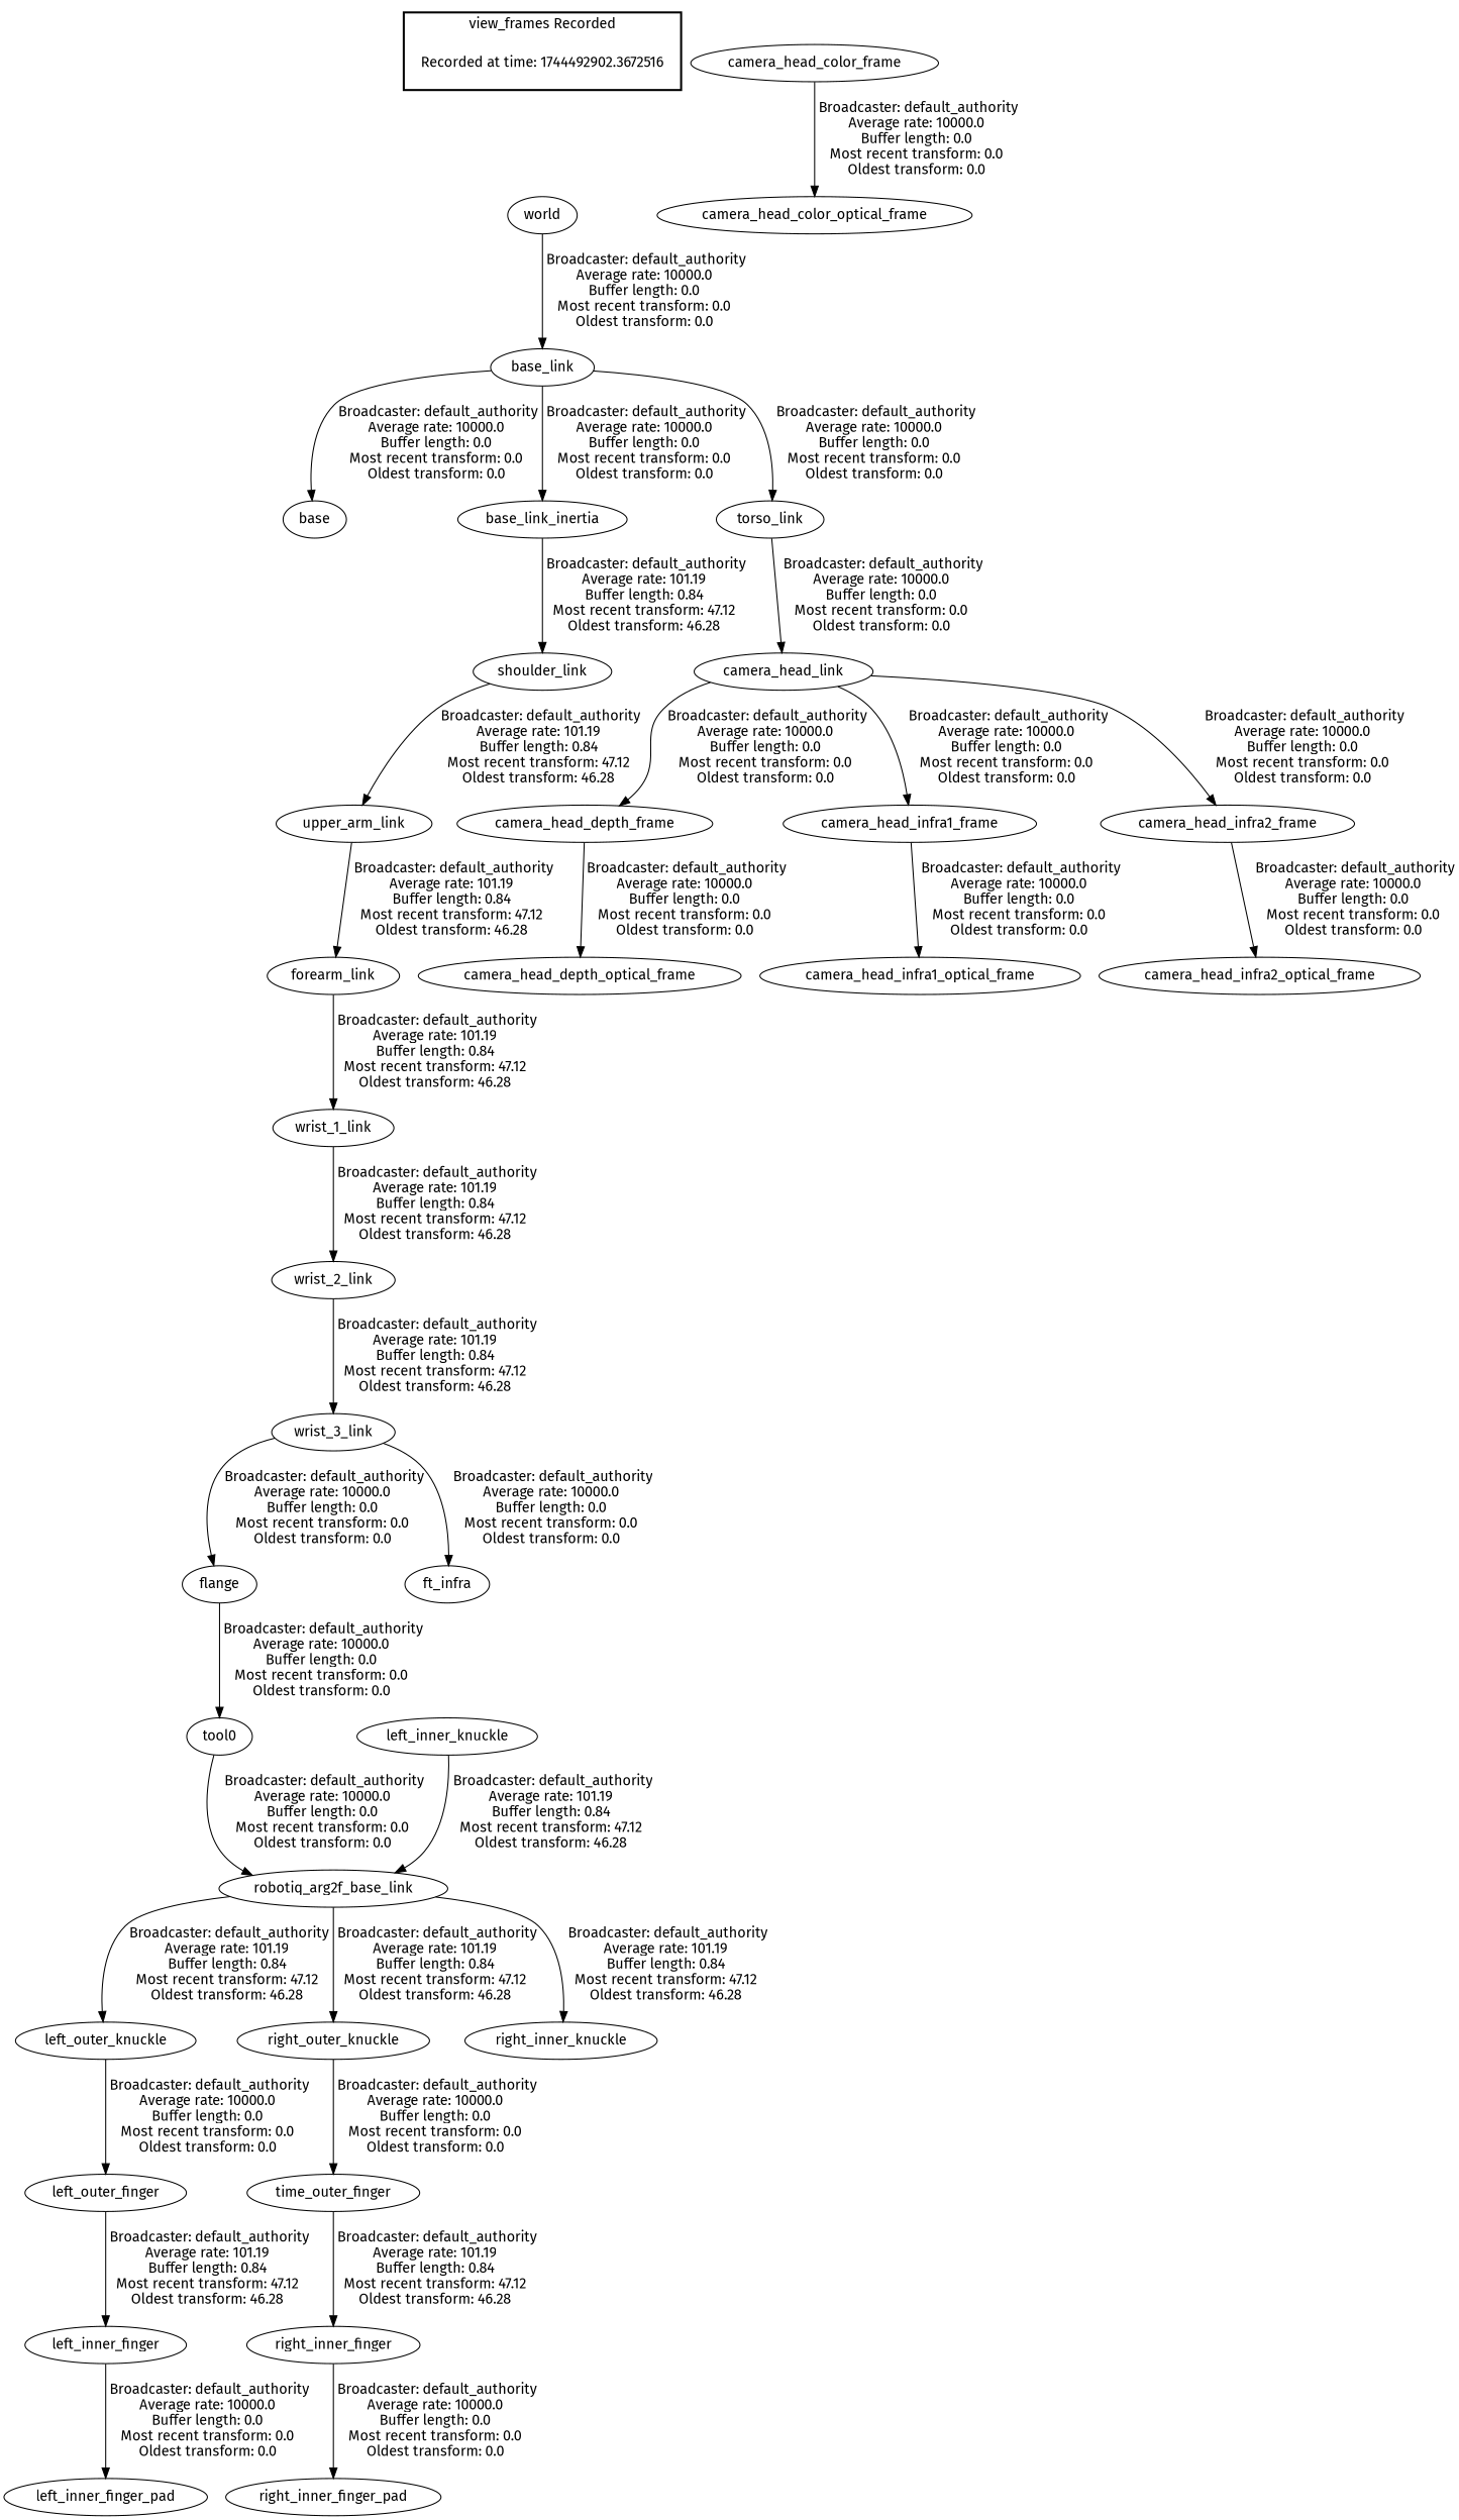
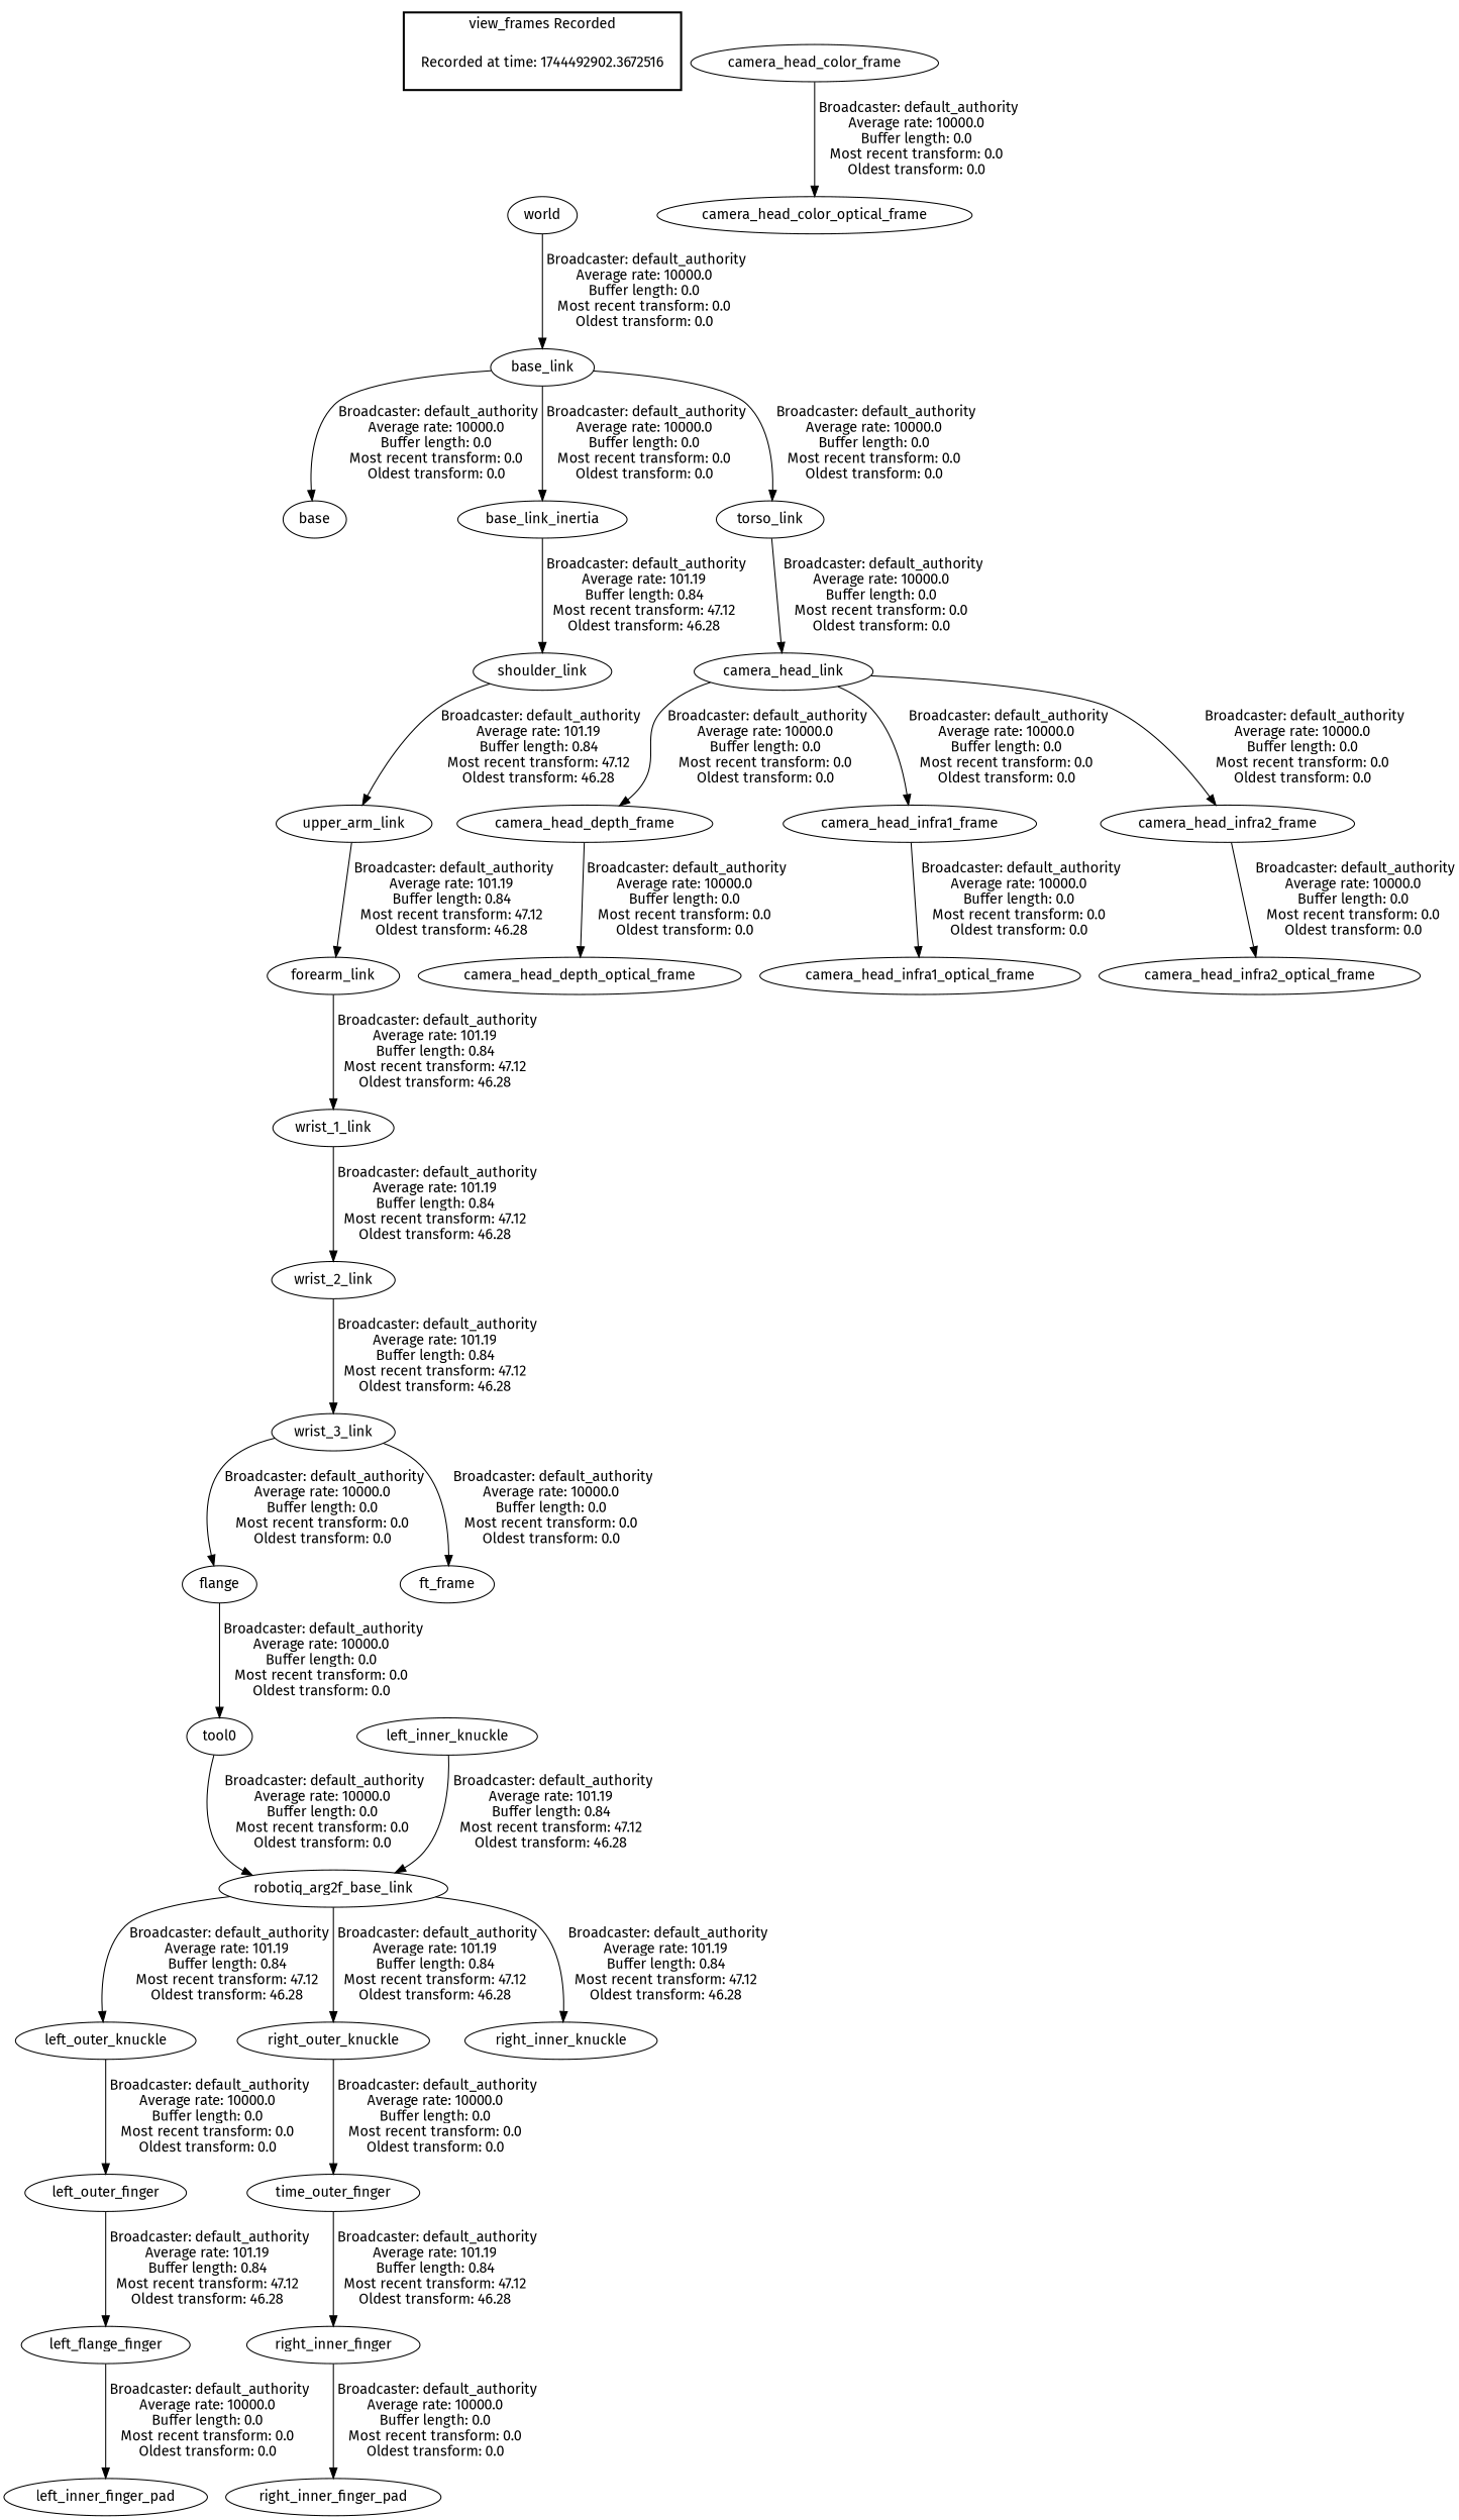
  digraph {
    fontname="Fira Sans"
    node [fontname="Fira Sans"]
    edge [fontname="Fira Sans"]
    "Recorded at time: 1744492902.3672516" [shape=plaintext]
    world
    base_link
    base
    base_link_inertia
    torso_link
    shoulder_link
    camera_head_link
    upper_arm_link
    camera_head_depth_frame
    camera_head_infra1_frame
    camera_head_infra2_frame
    camera_head_color_frame
    camera_head_color_optical_frame
    camera_head_depth_optical_frame
    camera_head_infra1_optical_frame
    camera_head_infra2_optical_frame
    flange
    tool0
    robotiq_arg2f_base_link
    left_outer_knuckle
    right_outer_knuckle
    right_inner_knuckle
    wrist_3_link
-   ft_frame [label=ft_infra]
+   ft_frame
    left_outer_finger
    n27 [label=time_outer_finger]
    left_inner_knuckle
-   left_inner_finger
+   left_inner_finger [label=left_flange_finger]
    left_inner_finger_pad
    right_inner_finger
    right_inner_finger_pad
    wrist_2_link
    forearm_link
    wrist_1_link
    subgraph cluster_1 {
      color=black
      label="view_frames Recorded"
      style=bold
      "Recorded at time: 1744492902.3672516"
    }
    "Recorded at time: 1744492902.3672516" -> world [style=invis]
    world -> base_link [label=" Broadcaster: default_authority\nAverage rate: 10000.0\nBuffer length: 0.0\nMost recent transform: 0.0\nOldest transform: 0.0\n"]
    base_link -> base [label=" Broadcaster: default_authority\nAverage rate: 10000.0\nBuffer length: 0.0\nMost recent transform: 0.0\nOldest transform: 0.0\n"]
    base_link -> base_link_inertia [label=" Broadcaster: default_authority\nAverage rate: 10000.0\nBuffer length: 0.0\nMost recent transform: 0.0\nOldest transform: 0.0\n"]
    base_link -> torso_link [label=" Broadcaster: default_authority\nAverage rate: 10000.0\nBuffer length: 0.0\nMost recent transform: 0.0\nOldest transform: 0.0\n"]
    base_link_inertia -> shoulder_link [label=" Broadcaster: default_authority\nAverage rate: 101.19\nBuffer length: 0.84\nMost recent transform: 47.12\nOldest transform: 46.28\n"]
    torso_link -> camera_head_link [label=" Broadcaster: default_authority\nAverage rate: 10000.0\nBuffer length: 0.0\nMost recent transform: 0.0\nOldest transform: 0.0\n"]
    shoulder_link -> upper_arm_link [label=" Broadcaster: default_authority\nAverage rate: 101.19\nBuffer length: 0.84\nMost recent transform: 47.12\nOldest transform: 46.28\n"]
    camera_head_link -> camera_head_depth_frame [label=" Broadcaster: default_authority\nAverage rate: 10000.0\nBuffer length: 0.0\nMost recent transform: 0.0\nOldest transform: 0.0\n"]
    camera_head_link -> camera_head_infra1_frame [label=" Broadcaster: default_authority\nAverage rate: 10000.0\nBuffer length: 0.0\nMost recent transform: 0.0\nOldest transform: 0.0\n"]
    camera_head_link -> camera_head_infra2_frame [label=" Broadcaster: default_authority\nAverage rate: 10000.0\nBuffer length: 0.0\nMost recent transform: 0.0\nOldest transform: 0.0\n"]
    upper_arm_link -> forearm_link [label=" Broadcaster: default_authority\nAverage rate: 101.19\nBuffer length: 0.84\nMost recent transform: 47.12\nOldest transform: 46.28\n"]
    camera_head_depth_frame -> camera_head_depth_optical_frame [label=" Broadcaster: default_authority\nAverage rate: 10000.0\nBuffer length: 0.0\nMost recent transform: 0.0\nOldest transform: 0.0\n"]
    camera_head_infra1_frame -> camera_head_infra1_optical_frame [label=" Broadcaster: default_authority\nAverage rate: 10000.0\nBuffer length: 0.0\nMost recent transform: 0.0\nOldest transform: 0.0\n"]
    camera_head_infra2_frame -> camera_head_infra2_optical_frame [label=" Broadcaster: default_authority\nAverage rate: 10000.0\nBuffer length: 0.0\nMost recent transform: 0.0\nOldest transform: 0.0\n"]
    camera_head_color_frame -> camera_head_color_optical_frame [label=" Broadcaster: default_authority\nAverage rate: 10000.0\nBuffer length: 0.0\nMost recent transform: 0.0\nOldest transform: 0.0\n"]
    flange -> tool0 [label=" Broadcaster: default_authority\nAverage rate: 10000.0\nBuffer length: 0.0\nMost recent transform: 0.0\nOldest transform: 0.0\n"]
    tool0 -> robotiq_arg2f_base_link [label=" Broadcaster: default_authority\nAverage rate: 10000.0\nBuffer length: 0.0\nMost recent transform: 0.0\nOldest transform: 0.0\n"]
    robotiq_arg2f_base_link -> left_outer_knuckle [label=" Broadcaster: default_authority\nAverage rate: 101.19\nBuffer length: 0.84\nMost recent transform: 47.12\nOldest transform: 46.28\n"]
    robotiq_arg2f_base_link -> right_outer_knuckle [label=" Broadcaster: default_authority\nAverage rate: 101.19\nBuffer length: 0.84\nMost recent transform: 47.12\nOldest transform: 46.28\n"]
    robotiq_arg2f_base_link -> right_inner_knuckle [label=" Broadcaster: default_authority\nAverage rate: 101.19\nBuffer length: 0.84\nMost recent transform: 47.12\nOldest transform: 46.28\n"]
    left_outer_knuckle -> left_outer_finger [label=" Broadcaster: default_authority\nAverage rate: 10000.0\nBuffer length: 0.0\nMost recent transform: 0.0\nOldest transform: 0.0\n"]
    right_outer_knuckle -> n27 [label=" Broadcaster: default_authority\nAverage rate: 10000.0\nBuffer length: 0.0\nMost recent transform: 0.0\nOldest transform: 0.0\n"]
    wrist_3_link -> flange [label=" Broadcaster: default_authority\nAverage rate: 10000.0\nBuffer length: 0.0\nMost recent transform: 0.0\nOldest transform: 0.0\n"]
    wrist_3_link -> ft_frame [label=" Broadcaster: default_authority\nAverage rate: 10000.0\nBuffer length: 0.0\nMost recent transform: 0.0\nOldest transform: 0.0\n"]
    left_outer_finger -> left_inner_finger [label=" Broadcaster: default_authority\nAverage rate: 101.19\nBuffer length: 0.84\nMost recent transform: 47.12\nOldest transform: 46.28\n"]
    n27 -> right_inner_finger [label=" Broadcaster: default_authority\nAverage rate: 101.19\nBuffer length: 0.84\nMost recent transform: 47.12\nOldest transform: 46.28\n"]
    left_inner_knuckle -> robotiq_arg2f_base_link [label=" Broadcaster: default_authority\nAverage rate: 101.19\nBuffer length: 0.84\nMost recent transform: 47.12\nOldest transform: 46.28\n"]
    left_inner_finger -> left_inner_finger_pad [label=" Broadcaster: default_authority\nAverage rate: 10000.0\nBuffer length: 0.0\nMost recent transform: 0.0\nOldest transform: 0.0\n"]
    right_inner_finger -> right_inner_finger_pad [label=" Broadcaster: default_authority\nAverage rate: 10000.0\nBuffer length: 0.0\nMost recent transform: 0.0\nOldest transform: 0.0\n"]
    wrist_2_link -> wrist_3_link [label=" Broadcaster: default_authority\nAverage rate: 101.19\nBuffer length: 0.84\nMost recent transform: 47.12\nOldest transform: 46.28\n"]
    forearm_link -> wrist_1_link [label=" Broadcaster: default_authority\nAverage rate: 101.19\nBuffer length: 0.84\nMost recent transform: 47.12\nOldest transform: 46.28\n"]
    wrist_1_link -> wrist_2_link [label=" Broadcaster: default_authority\nAverage rate: 101.19\nBuffer length: 0.84\nMost recent transform: 47.12\nOldest transform: 46.28\n"]
  }
